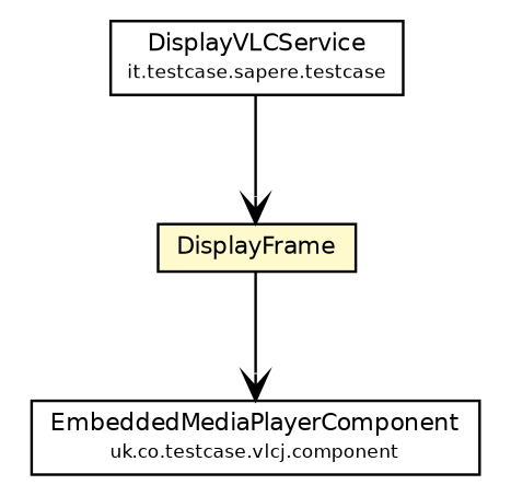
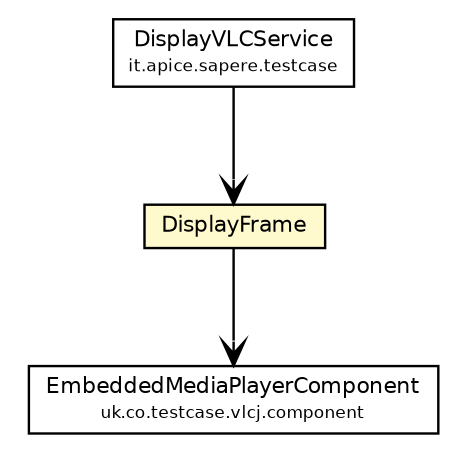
  digraph {
    node [fontcolor=black fontname=Helvetica fontsize=9.0 shape=plaintext]
    edge [arrowhead=open color=black fontcolor=black fontname=Helvetica fontsize=10.0 headport=p labelfontname=Helvetica labelfontsize=10 tailport=p]
-   n1 [label=<<table border="0" cellborder="1" cellspacing="0" cellpadding="2" port="p" href="../DisplayVLCService.html"> 		<tr><td><table border="0" cellspacing="0" cellpadding="1"> 			<tr><td> DisplayVLCService </td></tr> 			<tr><td><font point-size="7.0"> it.testcase.sapere.testcase </font></td></tr> 		</table></td></tr> 		</table>>]
+   n1 [label=<<table border="0" cellborder="1" cellspacing="0" cellpadding="2" port="p" href="../DisplayVLCService.html"> 		<tr><td><table border="0" cellspacing="0" cellpadding="1"> 			<tr><td> DisplayVLCService </td></tr> 			<tr><td><font point-size="7.0"> it.apice.sapere.testcase </font></td></tr> 		</table></td></tr> 		</table>>]
    n2 [label=<<table border="0" cellborder="1" cellspacing="0" cellpadding="2" port="p" bgcolor="lemonChiffon" href="./DisplayFrame.html"> 		<tr><td><table border="0" cellspacing="0" cellpadding="1"> 			<tr><td> DisplayFrame </td></tr> 		</table></td></tr> 		</table>>]
    n3 [label=<<table border="0" cellborder="1" cellspacing="0" cellpadding="2" port="p" href="http://java.sun.com/j2se/1.4.2/docs/api/uk/co/caprica/vlcj/component/EmbeddedMediaPlayerComponent.html"> 		<tr><td><table border="0" cellspacing="0" cellpadding="1"> 			<tr><td> EmbeddedMediaPlayerComponent </td></tr> 			<tr><td><font point-size="7.0"> uk.co.testcase.vlcj.component </font></td></tr> 		</table></td></tr> 		</table>>]
    n1 -> n2
    n2 -> n3
  }
